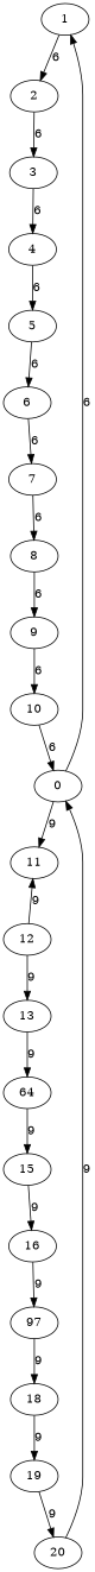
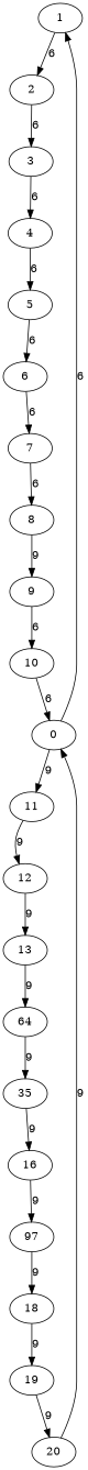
  digraph {
    1
    2
    3
    4
    5
    6
    7
    8
    9
    10
    0
    11
    12
    13
    n15 [label=64]
-   15
+   15 [label=35]
    16
    n18 [label=97]
    18
    19
    20
    1 -> 2 [label=6]
    2 -> 3 [label=6]
    3 -> 4 [label=6]
    4 -> 5 [label=6]
    5 -> 6 [label=6]
    6 -> 7 [label=6]
    7 -> 8 [label=6]
-   8 -> 9 [label=6]
+   8 -> 9 [label=9]
    9 -> 10 [label=6]
    10 -> 0 [label=6]
    0 -> 1 [label=6]
    0 -> 11 [label=9]
-   12 -> 11 [label=9]
+   11 -> 12 [label=9]
    12 -> 13 [label=9]
    13 -> n15 [label=9]
    n15 -> 15 [label=9]
    15 -> 16 [label=9]
    16 -> n18 [label=9]
    n18 -> 18 [label=9]
    18 -> 19 [label=9]
    19 -> 20 [label=9]
    20 -> 0 [label=9]
  }
